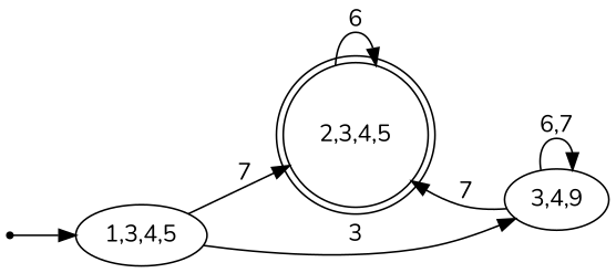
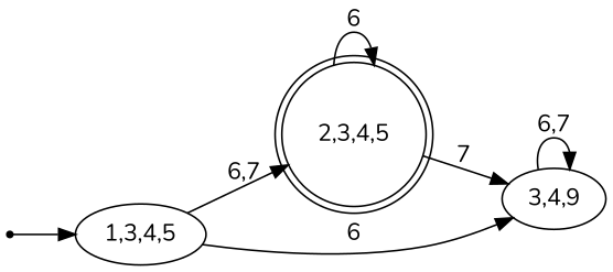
  digraph {
    fontname=Nunito
    rankdir=LR
    node [fontname=Nunito]
    edge [fontname=Nunito]
    inic [shape=point]
    "1,3,4,5"
    "2,3,4,5" [shape=doublecircle]
    n4 [label="3,4,9"]
    inic -> "1,3,4,5"
-   "1,3,4,5" -> "2,3,4,5" [label=7]
-   "1,3,4,5" -> n4 [label=3]
+   "1,3,4,5" -> "2,3,4,5" [label="6,7"]
+   "1,3,4,5" -> n4 [label=6]
    "2,3,4,5" -> "2,3,4,5" [label=6]
-   n4 -> "2,3,4,5" [label=7]
+   "2,3,4,5" -> n4 [label=7]
    n4 -> n4 [label="6,7"]
  }
